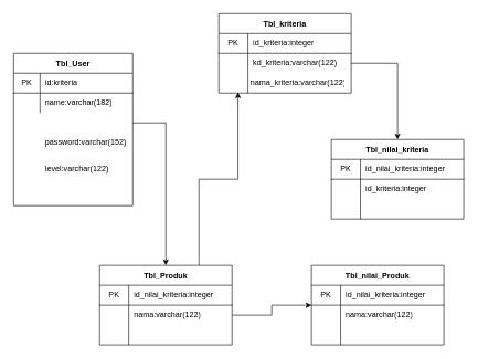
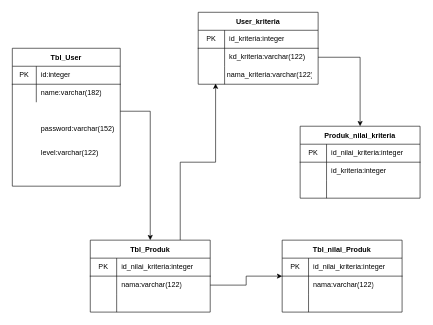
  <mxCell id="0" />
  <mxCell id="1" parent="0" />
  <mxCell id="2" value="Tbl_User" style="shape=table;startSize=30;container=1;collapsible=0;childLayout=tableLayout;fixedRows=1;rowLines=0;fontStyle=1;align=center;pointerEvents=1;" vertex="1" parent="1"><mxGeometry x="20" y="80" width="180" height="230" as="geometry" /></mxCell>
  <mxCell id="3" value="" style="shape=partialRectangle;html=1;whiteSpace=wrap;collapsible=0;dropTarget=0;pointerEvents=1;fillColor=none;top=0;left=0;bottom=1;right=0;points=[[0,0.5],[1,0.5]];portConstraint=eastwest;" vertex="1" parent="2"><mxGeometry y="30" width="180" height="30" as="geometry" /></mxCell>
  <mxCell id="4" value="PK" style="shape=partialRectangle;html=1;whiteSpace=wrap;connectable=0;fillColor=none;top=0;left=0;bottom=0;right=0;overflow=hidden;pointerEvents=1;" vertex="1" parent="3"><mxGeometry width="40" height="30" as="geometry" /></mxCell>
- <mxCell id="5" value="id:kriteria" style="shape=partialRectangle;html=1;whiteSpace=wrap;connectable=0;fillColor=none;top=0;left=0;bottom=0;right=0;align=left;spacingLeft=6;overflow=hidden;pointerEvents=1;" vertex="1" parent="3"><mxGeometry x="40" width="140" height="30" as="geometry" /></mxCell>
+ <mxCell id="5" value="id:integer" style="shape=partialRectangle;html=1;whiteSpace=wrap;connectable=0;fillColor=none;top=0;left=0;bottom=0;right=0;align=left;spacingLeft=6;overflow=hidden;pointerEvents=1;" vertex="1" parent="3"><mxGeometry x="40" width="140" height="30" as="geometry" /></mxCell>
  <mxCell id="6" value="" style="shape=partialRectangle;html=1;whiteSpace=wrap;collapsible=0;dropTarget=0;pointerEvents=1;fillColor=none;top=0;left=0;bottom=0;right=0;points=[[0,0.5],[1,0.5]];portConstraint=eastwest;" vertex="1" parent="2"><mxGeometry y="60" width="180" height="30" as="geometry" /></mxCell>
  <mxCell id="7" value="" style="shape=partialRectangle;html=1;whiteSpace=wrap;connectable=0;fillColor=none;top=0;left=0;bottom=0;right=0;overflow=hidden;pointerEvents=1;" vertex="1" parent="6"><mxGeometry width="40" height="30" as="geometry" /></mxCell>
  <mxCell id="8" value="name:varchar(182)" style="shape=partialRectangle;html=1;whiteSpace=wrap;connectable=0;fillColor=none;top=0;left=0;bottom=0;right=0;align=left;spacingLeft=6;overflow=hidden;pointerEvents=1;" vertex="1" parent="6"><mxGeometry x="40" width="140" height="30" as="geometry" /></mxCell>
  <mxCell id="9" value="" style="shape=partialRectangle;html=1;whiteSpace=wrap;collapsible=0;dropTarget=0;pointerEvents=1;fillColor=none;top=0;left=0;bottom=0;right=0;points=[[0,0.5],[1,0.5]];portConstraint=eastwest;" vertex="1" parent="2"><mxGeometry y="90" width="180" height="30" as="geometry" /></mxCell>
  <mxCell id="10" value="" style="shape=partialRectangle;html=1;whiteSpace=wrap;connectable=0;fillColor=none;top=0;left=0;bottom=0;right=0;overflow=hidden;pointerEvents=1;" vertex="1" parent="9"><mxGeometry width="40" height="30" as="geometry" /></mxCell>
  <mxCell id="11" value="password:varchar(152)" style="shape=partialRectangle;html=1;whiteSpace=wrap;connectable=0;fillColor=none;top=0;left=0;bottom=0;right=0;align=left;spacingLeft=6;overflow=hidden;pointerEvents=1;" vertex="1" parent="1"><mxGeometry x="60" y="200" width="140" height="30" as="geometry" /></mxCell>
  <mxCell id="12" value="level:varchar(122)" style="shape=partialRectangle;html=1;whiteSpace=wrap;connectable=0;fillColor=none;top=0;left=0;bottom=0;right=0;align=left;spacingLeft=6;overflow=hidden;pointerEvents=1;" vertex="1" parent="1"><mxGeometry x="60" y="240" width="140" height="30" as="geometry" /></mxCell>
- <mxCell id="13" value="Tbl_kriteria" style="shape=table;startSize=30;container=1;collapsible=0;childLayout=tableLayout;fixedRows=1;rowLines=0;fontStyle=1;align=center;pointerEvents=1;" vertex="1" parent="1"><mxGeometry x="330" y="20" width="200" height="120" as="geometry" /></mxCell>
+ <mxCell id="13" value="User_kriteria" style="shape=table;startSize=30;container=1;collapsible=0;childLayout=tableLayout;fixedRows=1;rowLines=0;fontStyle=1;align=center;pointerEvents=1;" vertex="1" parent="1"><mxGeometry x="330" y="20" width="200" height="120" as="geometry" /></mxCell>
  <mxCell id="14" value="" style="shape=partialRectangle;html=1;whiteSpace=wrap;collapsible=0;dropTarget=0;pointerEvents=1;fillColor=none;top=0;left=0;bottom=1;right=0;points=[[0,0.5],[1,0.5]];portConstraint=eastwest;" vertex="1" parent="13"><mxGeometry y="30" width="200" height="30" as="geometry" /></mxCell>
  <mxCell id="15" value="PK" style="shape=partialRectangle;html=1;whiteSpace=wrap;connectable=0;fillColor=none;top=0;left=0;bottom=0;right=0;overflow=hidden;pointerEvents=1;" vertex="1" parent="14"><mxGeometry width="44" height="30" as="geometry" /></mxCell>
  <mxCell id="16" value="id_kriteria:integer" style="shape=partialRectangle;html=1;whiteSpace=wrap;connectable=0;fillColor=none;top=0;left=0;bottom=0;right=0;align=left;spacingLeft=6;overflow=hidden;pointerEvents=1;" vertex="1" parent="14"><mxGeometry x="44" width="156" height="30" as="geometry" /></mxCell>
  <mxCell id="17" value="" style="shape=partialRectangle;html=1;whiteSpace=wrap;collapsible=0;dropTarget=0;pointerEvents=1;fillColor=none;top=0;left=0;bottom=0;right=0;points=[[0,0.5],[1,0.5]];portConstraint=eastwest;" vertex="1" parent="13"><mxGeometry y="60" width="200" height="30" as="geometry" /></mxCell>
  <mxCell id="18" value="" style="shape=partialRectangle;html=1;whiteSpace=wrap;connectable=0;fillColor=none;top=0;left=0;bottom=0;right=0;overflow=hidden;pointerEvents=1;" vertex="1" parent="17"><mxGeometry width="44" height="30" as="geometry" /></mxCell>
  <mxCell id="19" value="kd_kriteria:varchar(122)" style="shape=partialRectangle;html=1;whiteSpace=wrap;connectable=0;fillColor=none;top=0;left=0;bottom=0;right=0;align=left;spacingLeft=6;overflow=hidden;pointerEvents=1;" vertex="1" parent="17"><mxGeometry x="44" width="156" height="30" as="geometry" /></mxCell>
  <mxCell id="20" value="" style="shape=partialRectangle;html=1;whiteSpace=wrap;collapsible=0;dropTarget=0;pointerEvents=1;fillColor=none;top=0;left=0;bottom=0;right=0;points=[[0,0.5],[1,0.5]];portConstraint=eastwest;" vertex="1" parent="13"><mxGeometry y="90" width="200" height="30" as="geometry" /></mxCell>
  <mxCell id="21" value="" style="shape=partialRectangle;html=1;whiteSpace=wrap;connectable=0;fillColor=none;top=0;left=0;bottom=0;right=0;overflow=hidden;pointerEvents=1;" vertex="1" parent="20"><mxGeometry width="44" height="30" as="geometry" /></mxCell>
  <mxCell id="22" value="" style="shape=partialRectangle;html=1;whiteSpace=wrap;connectable=0;fillColor=none;top=0;left=0;bottom=0;right=0;align=left;spacingLeft=6;overflow=hidden;pointerEvents=1;" vertex="1" parent="20"><mxGeometry x="44" width="156" height="30" as="geometry" /></mxCell>
  <mxCell id="23" value="nama_kriteria:varchar(122)" style="shape=partialRectangle;html=1;whiteSpace=wrap;connectable=0;fillColor=none;top=0;left=0;bottom=0;right=0;align=left;spacingLeft=6;overflow=hidden;pointerEvents=1;" vertex="1" parent="1"><mxGeometry x="370" y="110" width="150" height="30" as="geometry" /></mxCell>
- <mxCell id="24" value="Tbl_nilai_kriteria" style="shape=table;startSize=30;container=1;collapsible=0;childLayout=tableLayout;fixedRows=1;rowLines=0;fontStyle=1;align=center;pointerEvents=1;" vertex="1" parent="1"><mxGeometry x="500" y="210" width="200" height="120" as="geometry" /></mxCell>
+ <mxCell id="24" value="Produk_nilai_kriteria" style="shape=table;startSize=30;container=1;collapsible=0;childLayout=tableLayout;fixedRows=1;rowLines=0;fontStyle=1;align=center;pointerEvents=1;" vertex="1" parent="1"><mxGeometry x="500" y="210" width="200" height="120" as="geometry" /></mxCell>
  <mxCell id="25" value="" style="shape=partialRectangle;html=1;whiteSpace=wrap;collapsible=0;dropTarget=0;pointerEvents=1;fillColor=none;top=0;left=0;bottom=1;right=0;points=[[0,0.5],[1,0.5]];portConstraint=eastwest;" vertex="1" parent="24"><mxGeometry y="30" width="200" height="30" as="geometry" /></mxCell>
  <mxCell id="26" value="PK" style="shape=partialRectangle;html=1;whiteSpace=wrap;connectable=0;fillColor=none;top=0;left=0;bottom=0;right=0;overflow=hidden;pointerEvents=1;" vertex="1" parent="25"><mxGeometry width="44" height="30" as="geometry" /></mxCell>
  <mxCell id="27" value="id_nilai_kriteria:integer" style="shape=partialRectangle;html=1;whiteSpace=wrap;connectable=0;fillColor=none;top=0;left=0;bottom=0;right=0;align=left;spacingLeft=6;overflow=hidden;pointerEvents=1;" vertex="1" parent="25"><mxGeometry x="44" width="156" height="30" as="geometry" /></mxCell>
  <mxCell id="28" value="" style="shape=partialRectangle;html=1;whiteSpace=wrap;collapsible=0;dropTarget=0;pointerEvents=1;fillColor=none;top=0;left=0;bottom=0;right=0;points=[[0,0.5],[1,0.5]];portConstraint=eastwest;" vertex="1" parent="24"><mxGeometry y="60" width="200" height="30" as="geometry" /></mxCell>
  <mxCell id="29" value="" style="shape=partialRectangle;html=1;whiteSpace=wrap;connectable=0;fillColor=none;top=0;left=0;bottom=0;right=0;overflow=hidden;pointerEvents=1;" vertex="1" parent="28"><mxGeometry width="44" height="30" as="geometry" /></mxCell>
  <mxCell id="30" value="id_kriteria:integer" style="shape=partialRectangle;html=1;whiteSpace=wrap;connectable=0;fillColor=none;top=0;left=0;bottom=0;right=0;align=left;spacingLeft=6;overflow=hidden;pointerEvents=1;" vertex="1" parent="28"><mxGeometry x="44" width="156" height="30" as="geometry" /></mxCell>
  <mxCell id="31" value="" style="shape=partialRectangle;html=1;whiteSpace=wrap;collapsible=0;dropTarget=0;pointerEvents=1;fillColor=none;top=0;left=0;bottom=0;right=0;points=[[0,0.5],[1,0.5]];portConstraint=eastwest;" vertex="1" parent="24"><mxGeometry y="90" width="200" height="30" as="geometry" /></mxCell>
  <mxCell id="32" value="" style="shape=partialRectangle;html=1;whiteSpace=wrap;connectable=0;fillColor=none;top=0;left=0;bottom=0;right=0;overflow=hidden;pointerEvents=1;" vertex="1" parent="31"><mxGeometry width="44" height="30" as="geometry" /></mxCell>
  <mxCell id="33" value="" style="shape=partialRectangle;html=1;whiteSpace=wrap;connectable=0;fillColor=none;top=0;left=0;bottom=0;right=0;align=left;spacingLeft=6;overflow=hidden;pointerEvents=1;" vertex="1" parent="31"><mxGeometry x="44" width="156" height="30" as="geometry" /></mxCell>
  <mxCell id="34" style="edgeStyle=orthogonalEdgeStyle;rounded=0;orthogonalLoop=1;jettySize=auto;html=1;exitX=1;exitY=0.5;exitDx=0;exitDy=0;" edge="1" parent="1" source="17" target="24"><mxGeometry relative="1" as="geometry" /></mxCell>
  <mxCell id="35" style="edgeStyle=orthogonalEdgeStyle;rounded=0;orthogonalLoop=1;jettySize=auto;html=1;exitX=1;exitY=0.5;exitDx=0;exitDy=0;" edge="1" parent="1" source="9" target="37"><mxGeometry relative="1" as="geometry" /></mxCell>
  <mxCell id="36" style="edgeStyle=orthogonalEdgeStyle;rounded=0;orthogonalLoop=1;jettySize=auto;html=1;exitX=0.75;exitY=0;exitDx=0;exitDy=0;entryX=0.145;entryY=0.967;entryDx=0;entryDy=0;entryPerimeter=0;" edge="1" parent="1" source="37" target="20"><mxGeometry relative="1" as="geometry" /></mxCell>
  <mxCell id="37" value="Tbl_Produk" style="shape=table;startSize=30;container=1;collapsible=0;childLayout=tableLayout;fixedRows=1;rowLines=0;fontStyle=1;align=center;pointerEvents=1;" vertex="1" parent="1"><mxGeometry x="150" y="400" width="200" height="120" as="geometry" /></mxCell>
  <mxCell id="38" value="" style="shape=partialRectangle;html=1;whiteSpace=wrap;collapsible=0;dropTarget=0;pointerEvents=1;fillColor=none;top=0;left=0;bottom=1;right=0;points=[[0,0.5],[1,0.5]];portConstraint=eastwest;" vertex="1" parent="37"><mxGeometry y="30" width="200" height="30" as="geometry" /></mxCell>
  <mxCell id="39" value="PK" style="shape=partialRectangle;html=1;whiteSpace=wrap;connectable=0;fillColor=none;top=0;left=0;bottom=0;right=0;overflow=hidden;pointerEvents=1;" vertex="1" parent="38"><mxGeometry width="44" height="30" as="geometry" /></mxCell>
  <mxCell id="40" value="id_nilai_kriteria:integer" style="shape=partialRectangle;html=1;whiteSpace=wrap;connectable=0;fillColor=none;top=0;left=0;bottom=0;right=0;align=left;spacingLeft=6;overflow=hidden;pointerEvents=1;" vertex="1" parent="38"><mxGeometry x="44" width="156" height="30" as="geometry" /></mxCell>
  <mxCell id="41" value="" style="shape=partialRectangle;html=1;whiteSpace=wrap;collapsible=0;dropTarget=0;pointerEvents=1;fillColor=none;top=0;left=0;bottom=0;right=0;points=[[0,0.5],[1,0.5]];portConstraint=eastwest;" vertex="1" parent="37"><mxGeometry y="60" width="200" height="30" as="geometry" /></mxCell>
  <mxCell id="42" value="" style="shape=partialRectangle;html=1;whiteSpace=wrap;connectable=0;fillColor=none;top=0;left=0;bottom=0;right=0;overflow=hidden;pointerEvents=1;" vertex="1" parent="41"><mxGeometry width="44" height="30" as="geometry" /></mxCell>
  <mxCell id="43" value="nama:varchar(122)" style="shape=partialRectangle;html=1;whiteSpace=wrap;connectable=0;fillColor=none;top=0;left=0;bottom=0;right=0;align=left;spacingLeft=6;overflow=hidden;pointerEvents=1;" vertex="1" parent="41"><mxGeometry x="44" width="156" height="30" as="geometry" /></mxCell>
  <mxCell id="44" value="" style="shape=partialRectangle;html=1;whiteSpace=wrap;collapsible=0;dropTarget=0;pointerEvents=1;fillColor=none;top=0;left=0;bottom=0;right=0;points=[[0,0.5],[1,0.5]];portConstraint=eastwest;" vertex="1" parent="37"><mxGeometry y="90" width="200" height="30" as="geometry" /></mxCell>
  <mxCell id="45" value="" style="shape=partialRectangle;html=1;whiteSpace=wrap;connectable=0;fillColor=none;top=0;left=0;bottom=0;right=0;overflow=hidden;pointerEvents=1;" vertex="1" parent="44"><mxGeometry width="44" height="30" as="geometry" /></mxCell>
  <mxCell id="46" value="" style="shape=partialRectangle;html=1;whiteSpace=wrap;connectable=0;fillColor=none;top=0;left=0;bottom=0;right=0;align=left;spacingLeft=6;overflow=hidden;pointerEvents=1;" vertex="1" parent="44"><mxGeometry x="44" width="156" height="30" as="geometry" /></mxCell>
  <mxCell id="47" value="Tbl_nilai_Produk" style="shape=table;startSize=30;container=1;collapsible=0;childLayout=tableLayout;fixedRows=1;rowLines=0;fontStyle=1;align=center;pointerEvents=1;" vertex="1" parent="1"><mxGeometry x="470" y="400" width="200" height="120" as="geometry" /></mxCell>
  <mxCell id="48" value="" style="shape=partialRectangle;html=1;whiteSpace=wrap;collapsible=0;dropTarget=0;pointerEvents=1;fillColor=none;top=0;left=0;bottom=1;right=0;points=[[0,0.5],[1,0.5]];portConstraint=eastwest;" vertex="1" parent="47"><mxGeometry y="30" width="200" height="30" as="geometry" /></mxCell>
  <mxCell id="49" value="PK" style="shape=partialRectangle;html=1;whiteSpace=wrap;connectable=0;fillColor=none;top=0;left=0;bottom=0;right=0;overflow=hidden;pointerEvents=1;" vertex="1" parent="48"><mxGeometry width="44" height="30" as="geometry" /></mxCell>
  <mxCell id="50" value="id_nilai_kriteria:integer" style="shape=partialRectangle;html=1;whiteSpace=wrap;connectable=0;fillColor=none;top=0;left=0;bottom=0;right=0;align=left;spacingLeft=6;overflow=hidden;pointerEvents=1;" vertex="1" parent="48"><mxGeometry x="44" width="156" height="30" as="geometry" /></mxCell>
  <mxCell id="51" value="" style="shape=partialRectangle;html=1;whiteSpace=wrap;collapsible=0;dropTarget=0;pointerEvents=1;fillColor=none;top=0;left=0;bottom=0;right=0;points=[[0,0.5],[1,0.5]];portConstraint=eastwest;" vertex="1" parent="47"><mxGeometry y="60" width="200" height="30" as="geometry" /></mxCell>
  <mxCell id="52" value="" style="shape=partialRectangle;html=1;whiteSpace=wrap;connectable=0;fillColor=none;top=0;left=0;bottom=0;right=0;overflow=hidden;pointerEvents=1;" vertex="1" parent="51"><mxGeometry width="44" height="30" as="geometry" /></mxCell>
  <mxCell id="53" value="nama:varchar(122)" style="shape=partialRectangle;html=1;whiteSpace=wrap;connectable=0;fillColor=none;top=0;left=0;bottom=0;right=0;align=left;spacingLeft=6;overflow=hidden;pointerEvents=1;" vertex="1" parent="51"><mxGeometry x="44" width="156" height="30" as="geometry" /></mxCell>
  <mxCell id="54" value="" style="shape=partialRectangle;html=1;whiteSpace=wrap;collapsible=0;dropTarget=0;pointerEvents=1;fillColor=none;top=0;left=0;bottom=0;right=0;points=[[0,0.5],[1,0.5]];portConstraint=eastwest;" vertex="1" parent="47"><mxGeometry y="90" width="200" height="30" as="geometry" /></mxCell>
  <mxCell id="55" value="" style="shape=partialRectangle;html=1;whiteSpace=wrap;connectable=0;fillColor=none;top=0;left=0;bottom=0;right=0;overflow=hidden;pointerEvents=1;" vertex="1" parent="54"><mxGeometry width="44" height="30" as="geometry" /></mxCell>
  <mxCell id="56" value="" style="shape=partialRectangle;html=1;whiteSpace=wrap;connectable=0;fillColor=none;top=0;left=0;bottom=0;right=0;align=left;spacingLeft=6;overflow=hidden;pointerEvents=1;" vertex="1" parent="54"><mxGeometry x="44" width="156" height="30" as="geometry" /></mxCell>
  <mxCell id="57" style="edgeStyle=orthogonalEdgeStyle;rounded=0;orthogonalLoop=1;jettySize=auto;html=1;exitX=1;exitY=0.5;exitDx=0;exitDy=0;entryX=0;entryY=0.5;entryDx=0;entryDy=0;" edge="1" parent="1" source="41" target="47"><mxGeometry relative="1" as="geometry" /></mxCell>
